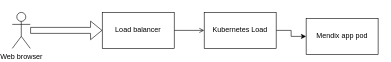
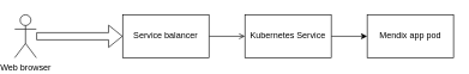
  <mxCell id="0" />
  <mxCell id="1" parent="0" />
  <mxCell id="2" value="Web browser" style="shape=umlActor;verticalLabelPosition=bottom;verticalAlign=top;html=1;outlineConnect=0;" vertex="1" parent="1"><mxGeometry x="20" y="20" width="30" height="60" as="geometry" /></mxCell>
  <mxCell id="3" value="" style="shape=flexArrow;endArrow=classic;html=1;rounded=0;" edge="1" parent="1" source="2"><mxGeometry width="50" height="50" relative="1" as="geometry"><mxPoint x="120" y="100" as="sourcePoint" /><mxPoint x="170" y="50" as="targetPoint" /></mxGeometry></mxCell>
  <mxCell id="4" style="edgeStyle=orthogonalEdgeStyle;rounded=0;orthogonalLoop=1;jettySize=auto;html=1;exitX=1;exitY=0.5;exitDx=0;exitDy=0;entryX=0;entryY=0.5;entryDx=0;entryDy=0;endArrow=open;" edge="1" parent="1" source="5" target="7"><mxGeometry relative="1" as="geometry" /></mxCell>
- <mxCell id="5" value="Load balancer" style="rounded=0;whiteSpace=wrap;html=1;" vertex="1" parent="1"><mxGeometry x="170" y="20" width="120" height="60" as="geometry" /></mxCell>
+ <mxCell id="5" value="Service balancer" style="rounded=0;whiteSpace=wrap;html=1;" vertex="1" parent="1"><mxGeometry x="170" y="20" width="120" height="60" as="geometry" /></mxCell>
  <mxCell id="6" value="" style="edgeStyle=orthogonalEdgeStyle;rounded=0;orthogonalLoop=1;jettySize=auto;html=1;" edge="1" parent="1" source="7" target="8"><mxGeometry relative="1" as="geometry" /></mxCell>
- <mxCell id="7" value="Kubernetes Load" style="rounded=0;whiteSpace=wrap;html=1;" vertex="1" parent="1"><mxGeometry x="340" y="20" width="120" height="60" as="geometry" /></mxCell>
- <mxCell id="8" value="Mendix app pod" style="rounded=0;whiteSpace=wrap;html=1;" vertex="1" parent="1"><mxGeometry x="510" y="30" width="120" height="60" as="geometry" /></mxCell>
+ <mxCell id="7" value="Kubernetes Service" style="rounded=0;whiteSpace=wrap;html=1;" vertex="1" parent="1"><mxGeometry x="340" y="20" width="120" height="60" as="geometry" /></mxCell>
+ <mxCell id="8" value="Mendix app pod" style="rounded=0;whiteSpace=wrap;html=1;" vertex="1" parent="1"><mxGeometry x="510" y="20" width="120" height="60" as="geometry" /></mxCell>
